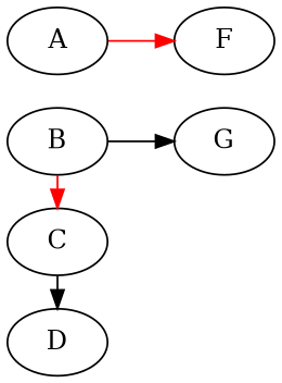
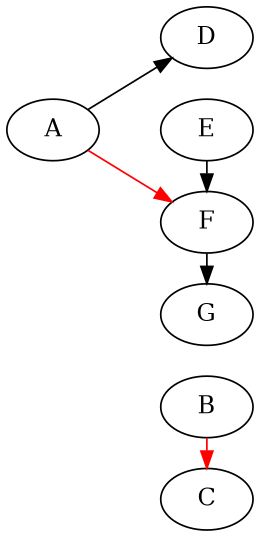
  digraph {
    rankdir=LR
    edge [color=black]
    B
    C
    D
+   E
    F
    G
    A
    subgraph sub_1 {
      rank=same
      B
      C
      D
    }
    subgraph sub_2 {
      rank=same
+     E
      F
      G
    }
    B -> C [color=red]
-   C -> D
-   B -> G
+   A -> D
+   E -> F
+   F -> G
    A -> F [color=red]
  }
